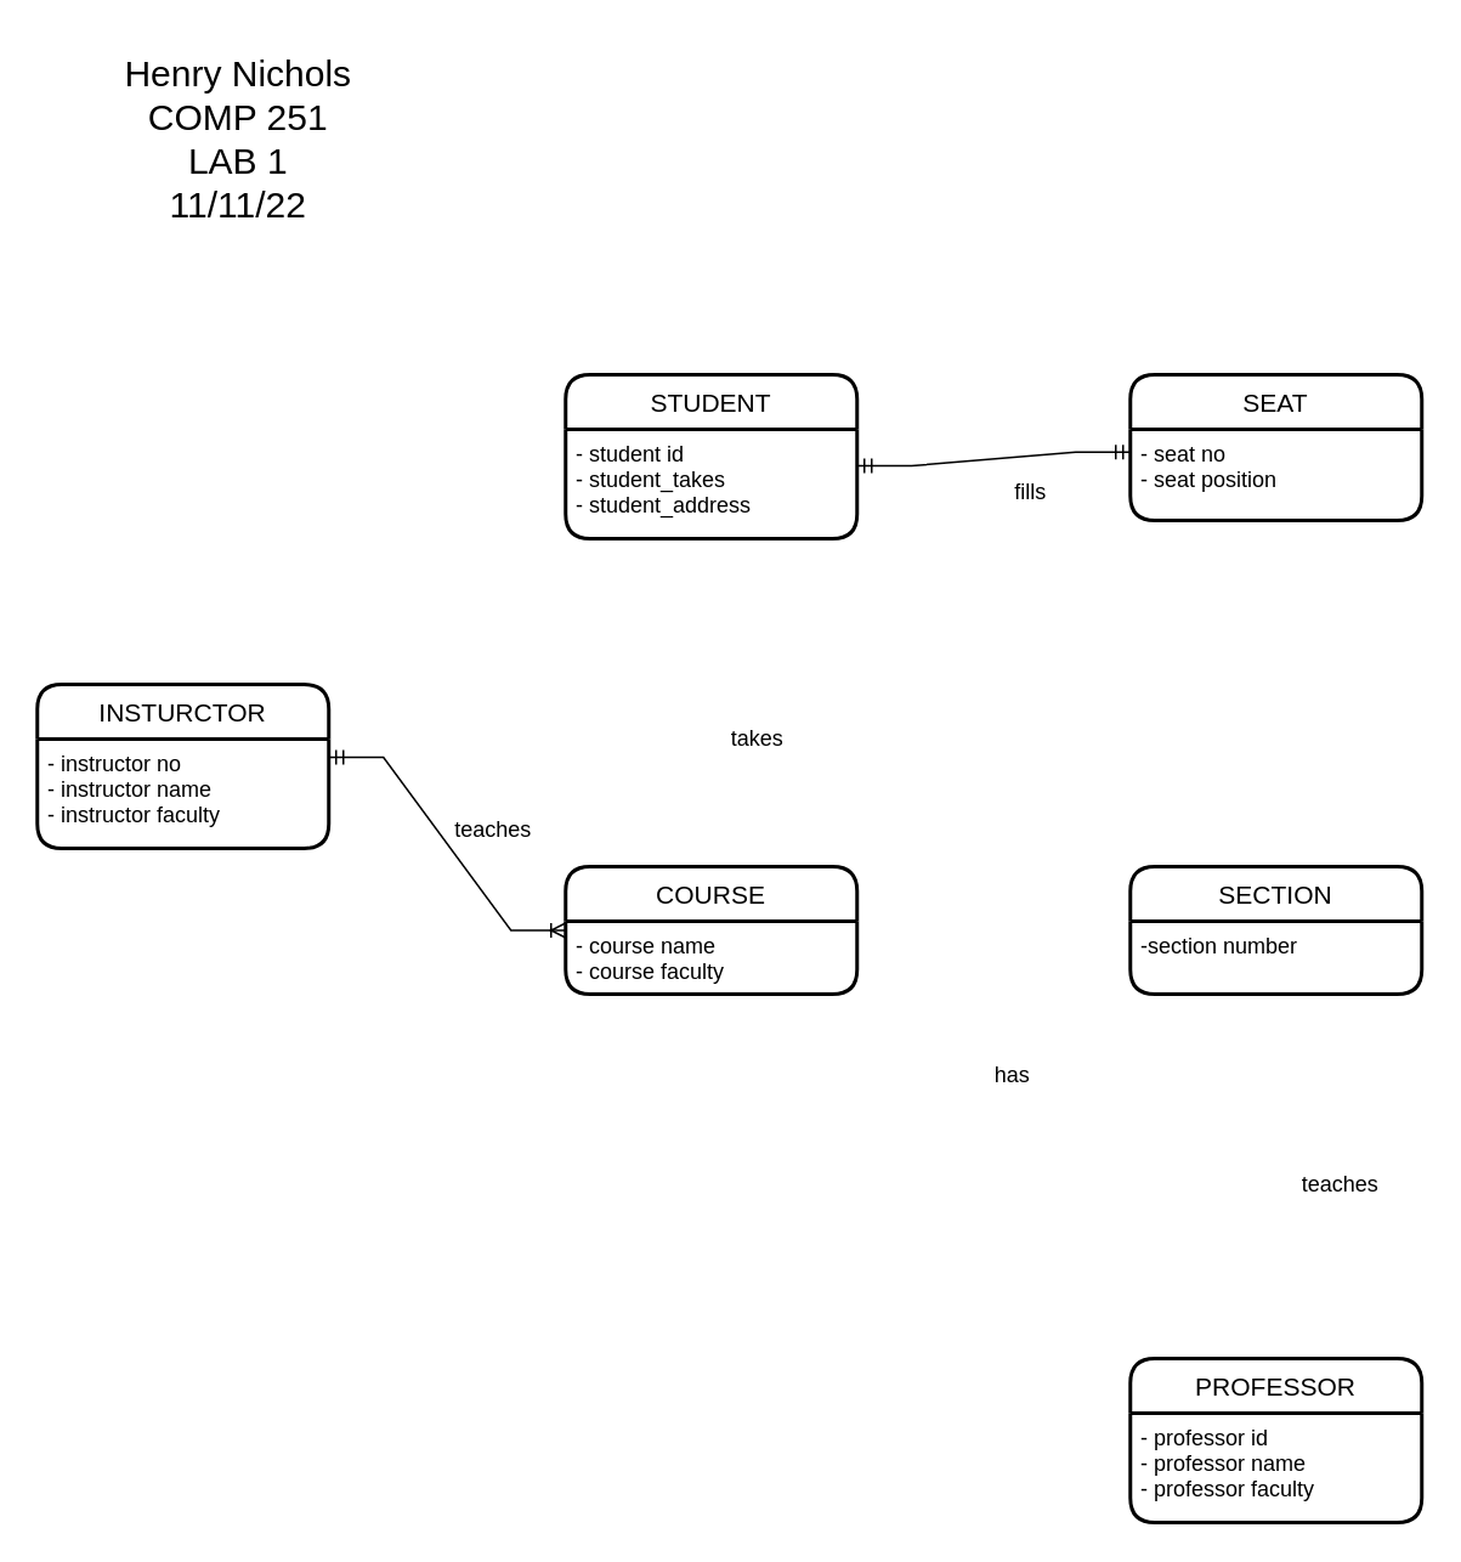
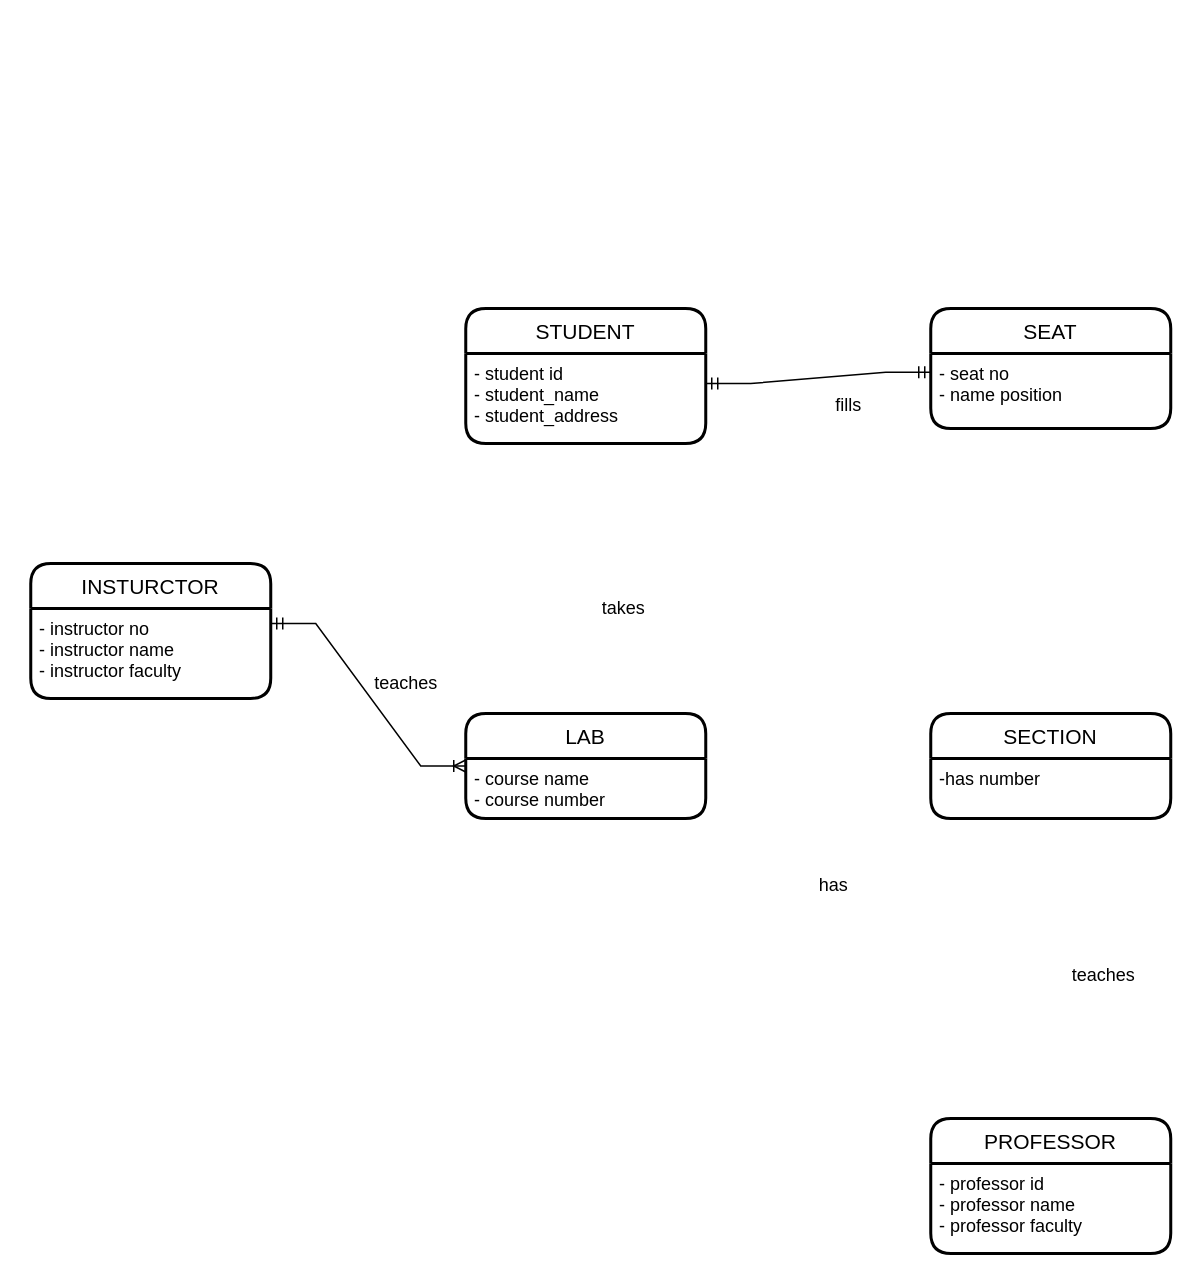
  <mxCell id="0" />
  <mxCell id="1" parent="0" />
  <mxCell id="2" value="STUDENT" style="swimlane;childLayout=stackLayout;horizontal=1;startSize=30;horizontalStack=0;rounded=1;fontSize=14;fontStyle=0;strokeWidth=2;resizeParent=0;resizeLast=1;shadow=0;dashed=0;align=center;" vertex="1" parent="1"><mxGeometry x="310" y="205" width="160" height="90" as="geometry" /></mxCell>
- <mxCell id="3" value="- student id&#10;- student_takes&#10;- student_address" style="align=left;strokeColor=none;fillColor=none;spacingLeft=4;fontSize=12;verticalAlign=top;resizable=0;rotatable=0;part=1;" vertex="1" parent="2"><mxGeometry y="30" width="160" height="60" as="geometry" /></mxCell>
+ <mxCell id="3" value="- student id&#10;- student_name&#10;- student_address" style="align=left;strokeColor=none;fillColor=none;spacingLeft=4;fontSize=12;verticalAlign=top;resizable=0;rotatable=0;part=1;" vertex="1" parent="2"><mxGeometry y="30" width="160" height="60" as="geometry" /></mxCell>
  <mxCell id="4" value="SEAT" style="swimlane;childLayout=stackLayout;horizontal=1;startSize=30;horizontalStack=0;rounded=1;fontSize=14;fontStyle=0;strokeWidth=2;resizeParent=0;resizeLast=1;shadow=0;dashed=0;align=center;" vertex="1" parent="1"><mxGeometry x="620" y="205" width="160" height="80" as="geometry" /></mxCell>
- <mxCell id="5" value="- seat no&#10;- seat position" style="align=left;strokeColor=none;fillColor=none;spacingLeft=4;fontSize=12;verticalAlign=top;resizable=0;rotatable=0;part=1;" vertex="1" parent="4"><mxGeometry y="30" width="160" height="50" as="geometry" /></mxCell>
- <mxCell id="6" value="COURSE" style="swimlane;childLayout=stackLayout;horizontal=1;startSize=30;horizontalStack=0;rounded=1;fontSize=14;fontStyle=0;strokeWidth=2;resizeParent=0;resizeLast=1;shadow=0;dashed=0;align=center;" vertex="1" parent="1"><mxGeometry x="310" y="475" width="160" height="70" as="geometry" /></mxCell>
- <mxCell id="7" value="- course name&#10;- course faculty" style="align=left;strokeColor=none;fillColor=none;spacingLeft=4;fontSize=12;verticalAlign=top;resizable=0;rotatable=0;part=1;" vertex="1" parent="6"><mxGeometry y="30" width="160" height="40" as="geometry" /></mxCell>
+ <mxCell id="5" value="- seat no&#10;- name position" style="align=left;strokeColor=none;fillColor=none;spacingLeft=4;fontSize=12;verticalAlign=top;resizable=0;rotatable=0;part=1;" vertex="1" parent="4"><mxGeometry y="30" width="160" height="50" as="geometry" /></mxCell>
+ <mxCell id="6" value="LAB" style="swimlane;childLayout=stackLayout;horizontal=1;startSize=30;horizontalStack=0;rounded=1;fontSize=14;fontStyle=0;strokeWidth=2;resizeParent=0;resizeLast=1;shadow=0;dashed=0;align=center;" vertex="1" parent="1"><mxGeometry x="310" y="475" width="160" height="70" as="geometry" /></mxCell>
+ <mxCell id="7" value="- course name&#10;- course number" style="align=left;strokeColor=none;fillColor=none;spacingLeft=4;fontSize=12;verticalAlign=top;resizable=0;rotatable=0;part=1;" vertex="1" parent="6"><mxGeometry y="30" width="160" height="40" as="geometry" /></mxCell>
  <mxCell id="8" value="SECTION" style="swimlane;childLayout=stackLayout;horizontal=1;startSize=30;horizontalStack=0;rounded=1;fontSize=14;fontStyle=0;strokeWidth=2;resizeParent=0;resizeLast=1;shadow=0;dashed=0;align=center;" vertex="1" parent="1"><mxGeometry x="620" y="475" width="160" height="70" as="geometry" /></mxCell>
- <mxCell id="9" value="-section number" style="align=left;strokeColor=none;fillColor=none;spacingLeft=4;fontSize=12;verticalAlign=top;resizable=0;rotatable=0;part=1;" vertex="1" parent="8"><mxGeometry y="30" width="160" height="40" as="geometry" /></mxCell>
+ <mxCell id="9" value="-has number" style="align=left;strokeColor=none;fillColor=none;spacingLeft=4;fontSize=12;verticalAlign=top;resizable=0;rotatable=0;part=1;" vertex="1" parent="8"><mxGeometry y="30" width="160" height="40" as="geometry" /></mxCell>
  <mxCell id="10" style="edgeStyle=orthogonalEdgeStyle;rounded=0;orthogonalLoop=1;jettySize=auto;html=1;exitX=0.5;exitY=1;exitDx=0;exitDy=0;" edge="1" parent="8" source="9" target="9"><mxGeometry relative="1" as="geometry" /></mxCell>
  <mxCell id="11" style="edgeStyle=orthogonalEdgeStyle;rounded=0;orthogonalLoop=1;jettySize=auto;html=1;exitX=0.5;exitY=1;exitDx=0;exitDy=0;" edge="1" parent="8" source="9" target="9"><mxGeometry relative="1" as="geometry" /></mxCell>
  <mxCell id="12" value="PROFESSOR" style="swimlane;childLayout=stackLayout;horizontal=1;startSize=30;horizontalStack=0;rounded=1;fontSize=14;fontStyle=0;strokeWidth=2;resizeParent=0;resizeLast=1;shadow=0;dashed=0;align=center;" vertex="1" parent="1"><mxGeometry x="620" y="745" width="160" height="90" as="geometry" /></mxCell>
  <mxCell id="13" value="- professor id&#10;- professor name&#10;- professor faculty&#10;" style="align=left;strokeColor=none;fillColor=none;spacingLeft=4;fontSize=12;verticalAlign=top;resizable=0;rotatable=0;part=1;" vertex="1" parent="12"><mxGeometry y="30" width="160" height="60" as="geometry" /></mxCell>
  <mxCell id="14" value="INSTURCTOR" style="swimlane;childLayout=stackLayout;horizontal=1;startSize=30;horizontalStack=0;rounded=1;fontSize=14;fontStyle=0;strokeWidth=2;resizeParent=0;resizeLast=1;shadow=0;dashed=0;align=center;" vertex="1" parent="1"><mxGeometry x="20" y="375" width="160" height="90" as="geometry" /></mxCell>
  <mxCell id="15" value="- instructor no&#10;- instructor name&#10;- instructor faculty" style="align=left;strokeColor=none;fillColor=none;spacingLeft=4;fontSize=12;verticalAlign=top;resizable=0;rotatable=0;part=1;" vertex="1" parent="14"><mxGeometry y="30" width="160" height="60" as="geometry" /></mxCell>
  <mxCell id="16" value="" style="edgeStyle=entityRelationEdgeStyle;fontSize=12;html=1;endArrow=ERmandOne;startArrow=ERmandOne;rounded=0;entryX=0;entryY=0.25;entryDx=0;entryDy=0;" edge="1" parent="1" target="5"><mxGeometry width="100" height="100" relative="1" as="geometry"><mxPoint x="470" y="255" as="sourcePoint" /><mxPoint x="570" y="155" as="targetPoint" /></mxGeometry></mxCell>
  <mxCell id="17" value="" style="edgeStyle=entityRelationEdgeStyle;fontSize=12;html=1;endArrow=ERoneToMany;startArrow=ERmandOne;rounded=0;strokeWidth=1;entryX=0;entryY=0.5;entryDx=0;entryDy=0;" edge="1" parent="1" target="6"><mxGeometry width="100" height="100" relative="1" as="geometry"><mxPoint x="180" y="415" as="sourcePoint" /><mxPoint x="280" y="315" as="targetPoint" /></mxGeometry></mxCell>
  <mxCell id="18" value="fills" style="text;html=1;align=center;verticalAlign=middle;resizable=0;points=[];autosize=1;strokeColor=none;fillColor=none;fontSize=12;" vertex="1" parent="1"><mxGeometry x="545" y="255" width="40" height="30" as="geometry" /></mxCell>
  <mxCell id="19" value="has" style="text;html=1;align=center;verticalAlign=middle;resizable=0;points=[];autosize=1;strokeColor=none;fillColor=none;fontSize=12;" vertex="1" parent="1"><mxGeometry x="535" y="575" width="40" height="30" as="geometry" /></mxCell>
  <mxCell id="20" value="teaches" style="text;html=1;align=center;verticalAlign=middle;resizable=0;points=[];autosize=1;strokeColor=none;fillColor=none;fontSize=12;" vertex="1" parent="1"><mxGeometry x="700" y="635" width="70" height="30" as="geometry" /></mxCell>
  <mxCell id="21" value="teaches" style="text;html=1;align=center;verticalAlign=middle;resizable=0;points=[];autosize=1;strokeColor=none;fillColor=none;fontSize=12;" vertex="1" parent="1"><mxGeometry x="235" y="440" width="70" height="30" as="geometry" /></mxCell>
  <mxCell id="22" value="takes" style="text;html=1;align=center;verticalAlign=middle;resizable=0;points=[];autosize=1;strokeColor=none;fillColor=none;fontSize=12;" vertex="1" parent="1"><mxGeometry x="390" y="390" width="50" height="30" as="geometry" /></mxCell>
- <mxCell id="23" value="Henry Nichols&lt;br style=&quot;font-size: 20px;&quot;&gt;COMP 251&lt;br style=&quot;font-size: 20px;&quot;&gt;LAB 1&lt;br style=&quot;font-size: 20px;&quot;&gt;11/11/22" style="text;html=1;align=center;verticalAlign=middle;resizable=0;points=[];autosize=1;strokeColor=none;fillColor=none;fontSize=20;" vertex="1" parent="1"><mxGeometry x="55" y="20" width="150" height="110" as="geometry" /></mxCell>
